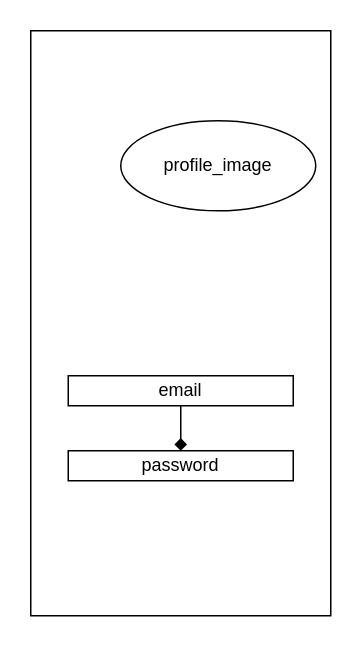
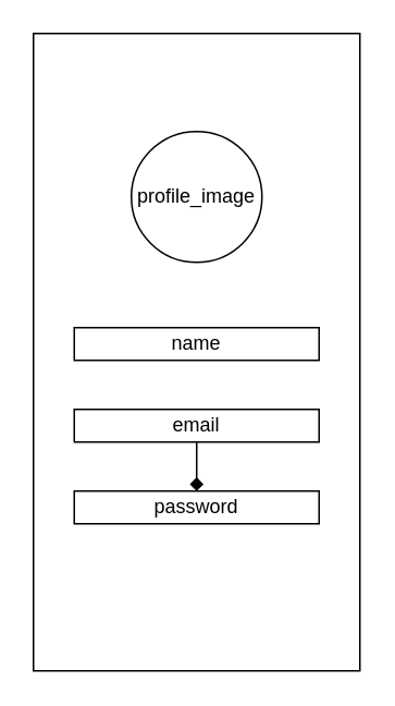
  <mxCell id="0" />
  <mxCell id="1" parent="0" />
  <mxCell id="2" value="" style="rounded=0;whiteSpace=wrap;html=1;" vertex="1" parent="1"><mxGeometry x="20" y="20" width="200" height="390" as="geometry" /></mxCell>
- <mxCell id="3" value="profile_image" style="ellipse;whiteSpace=wrap;html=1;aspect=fixed;" vertex="1" parent="1"><mxGeometry x="80" y="80" width="130" height="60" as="geometry" /></mxCell>
+ <mxCell id="3" value="profile_image" style="ellipse;whiteSpace=wrap;html=1;aspect=fixed;" vertex="1" parent="1"><mxGeometry x="80" y="80" width="80" height="80" as="geometry" /></mxCell>
+ <mxCell id="4" value="name" style="text;html=1;fillColor=none;align=center;verticalAlign=middle;whiteSpace=wrap;rounded=0;strokeColor=#000000;" vertex="1" parent="1"><mxGeometry x="45" y="200" width="150" height="20" as="geometry" /></mxCell>
  <mxCell id="5" value="" style="edgeStyle=orthogonalEdgeStyle;rounded=0;orthogonalLoop=1;jettySize=auto;html=1;endArrow=diamond;" edge="1" parent="1" source="6" target="7"><mxGeometry relative="1" as="geometry" /></mxCell>
  <mxCell id="6" value="email" style="text;html=1;fillColor=none;align=center;verticalAlign=middle;whiteSpace=wrap;rounded=0;strokeColor=#000000;" vertex="1" parent="1"><mxGeometry x="45" y="250" width="150" height="20" as="geometry" /></mxCell>
  <mxCell id="7" value="password" style="text;html=1;fillColor=none;align=center;verticalAlign=middle;whiteSpace=wrap;rounded=0;strokeColor=#000000;allowArrows=1;" vertex="1" parent="1"><mxGeometry x="45" y="300" width="150" height="20" as="geometry" /></mxCell>
